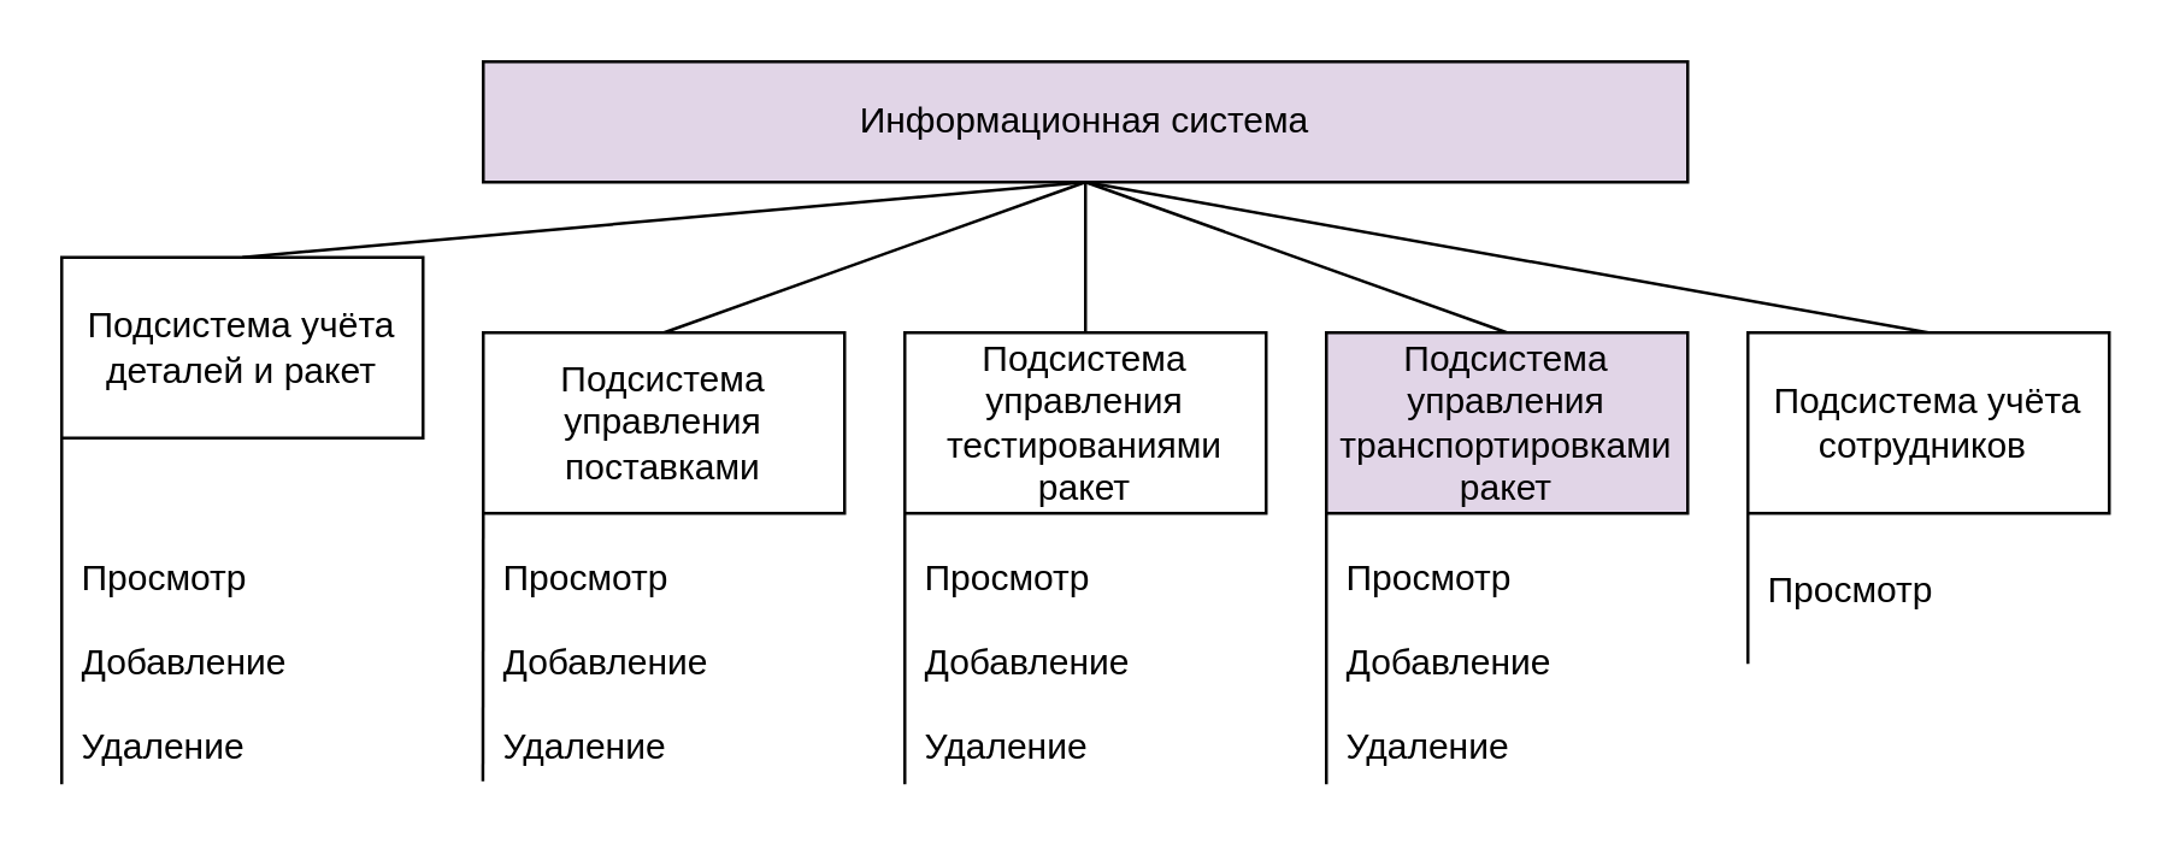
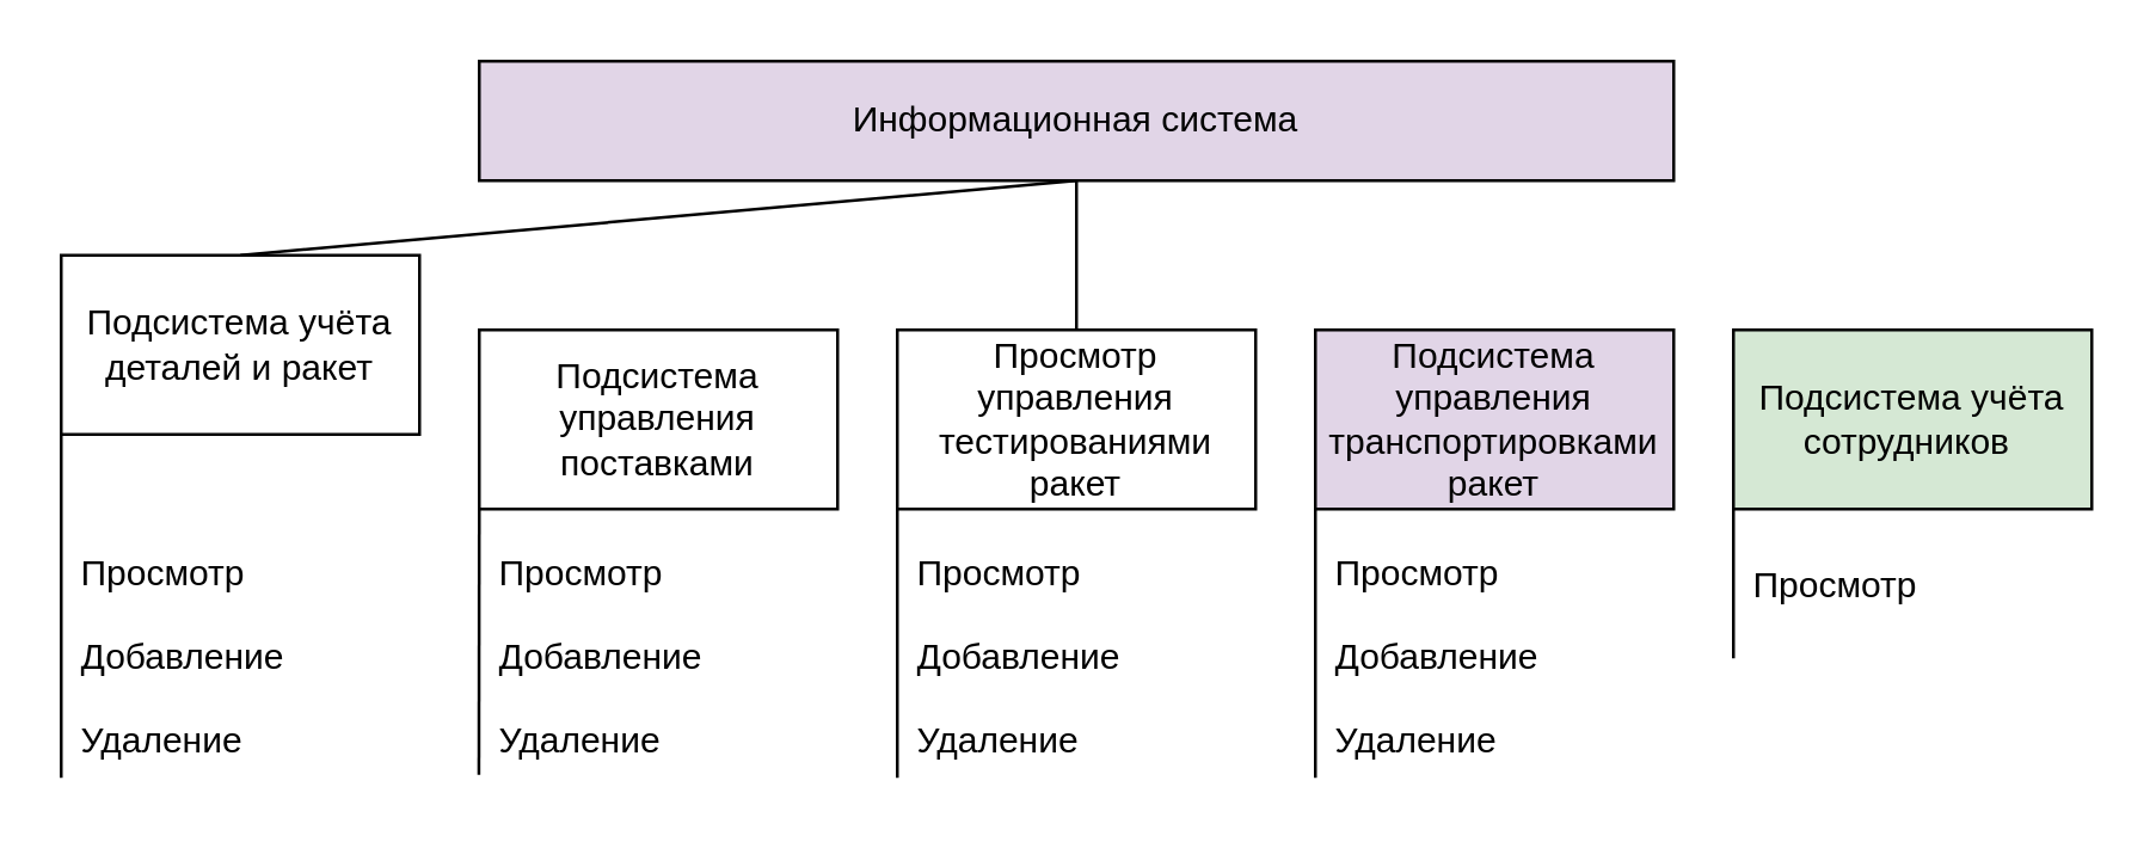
  <mxCell id="0" />
  <mxCell id="1" parent="0" />
  <mxCell id="2" style="rounded=0;orthogonalLoop=1;jettySize=auto;html=1;exitX=0.5;exitY=1;exitDx=0;exitDy=0;entryX=0.5;entryY=0;entryDx=0;entryDy=0;endArrow=none;startFill=0;" edge="1" parent="1" source="7" target="8"><mxGeometry relative="1" as="geometry" /></mxCell>
- <mxCell id="3" style="rounded=0;orthogonalLoop=1;jettySize=auto;html=1;exitX=0.5;exitY=1;exitDx=0;exitDy=0;entryX=0.5;entryY=0;entryDx=0;entryDy=0;endArrow=none;startFill=0;" edge="1" parent="1" source="7" target="10"><mxGeometry relative="1" as="geometry" /></mxCell>
- <mxCell id="4" style="rounded=0;orthogonalLoop=1;jettySize=auto;html=1;exitX=0.5;exitY=1;exitDx=0;exitDy=0;entryX=0.5;entryY=0;entryDx=0;entryDy=0;endArrow=none;startFill=0;" edge="1" parent="1" source="7" target="11"><mxGeometry relative="1" as="geometry" /></mxCell>
  <mxCell id="5" style="rounded=0;orthogonalLoop=1;jettySize=auto;html=1;exitX=0.5;exitY=1;exitDx=0;exitDy=0;entryX=0.5;entryY=0;entryDx=0;entryDy=0;endArrow=none;startFill=0;" edge="1" parent="1" source="7" target="9"><mxGeometry relative="1" as="geometry" /></mxCell>
- <mxCell id="6" style="rounded=0;orthogonalLoop=1;jettySize=auto;html=1;exitX=0.5;exitY=1;exitDx=0;exitDy=0;entryX=0.5;entryY=0;entryDx=0;entryDy=0;endArrow=none;startFill=0;" edge="1" parent="1" source="7" target="12"><mxGeometry relative="1" as="geometry" /></mxCell>
  <mxCell id="7" value="Информационная система" style="rounded=0;whiteSpace=wrap;html=1;fillColor=#e1d5e7;" vertex="1" parent="1"><mxGeometry x="160" y="20" width="400" height="40" as="geometry" /></mxCell>
  <mxCell id="8" value="Подсистема учёта деталей и ракет" style="rounded=0;whiteSpace=wrap;html=1;" vertex="1" parent="1"><mxGeometry x="20" y="85" width="120" height="60" as="geometry" /></mxCell>
- <mxCell id="9" value="Подсистема управления тестированиями ракет" style="rounded=0;whiteSpace=wrap;html=1;" vertex="1" parent="1"><mxGeometry x="300" y="110" width="120" height="60" as="geometry" /></mxCell>
+ <mxCell id="9" value="Просмотр управления тестированиями ракет" style="rounded=0;whiteSpace=wrap;html=1;" vertex="1" parent="1"><mxGeometry x="300" y="110" width="120" height="60" as="geometry" /></mxCell>
  <mxCell id="10" value="Подсистема управления поставками" style="rounded=0;whiteSpace=wrap;html=1;" vertex="1" parent="1"><mxGeometry x="160" y="110" width="120" height="60" as="geometry" /></mxCell>
  <mxCell id="11" value="Подсистема управления транспортировками ракет" style="rounded=0;whiteSpace=wrap;html=1;fillColor=#e1d5e7;" vertex="1" parent="1"><mxGeometry x="440" y="110" width="120" height="60" as="geometry" /></mxCell>
- <mxCell id="12" value="Подсистема учёта сотрудников&amp;nbsp;" style="rounded=0;whiteSpace=wrap;html=1;" vertex="1" parent="1"><mxGeometry x="580" y="110" width="120" height="60" as="geometry" /></mxCell>
+ <mxCell id="12" value="Подсистема учёта сотрудников&amp;nbsp;" style="rounded=0;whiteSpace=wrap;html=1;fillColor=#d5e8d4;" vertex="1" parent="1"><mxGeometry x="580" y="110" width="120" height="60" as="geometry" /></mxCell>
  <mxCell id="13" value="" style="endArrow=none;html=1;rounded=0;entryX=0;entryY=1;entryDx=0;entryDy=0;" edge="1" parent="1" target="8"><mxGeometry width="50" height="50" relative="1" as="geometry"><mxPoint x="20" y="260" as="sourcePoint" /><mxPoint x="110" y="230" as="targetPoint" /></mxGeometry></mxCell>
  <mxCell id="14" value="" style="endArrow=none;html=1;rounded=0;entryX=0;entryY=1;entryDx=0;entryDy=0;exitX=-0.001;exitY=0.958;exitDx=0;exitDy=0;exitPerimeter=0;" edge="1" parent="1" source="29"><mxGeometry width="50" height="50" relative="1" as="geometry"><mxPoint x="160" y="300" as="sourcePoint" /><mxPoint x="160" y="170" as="targetPoint" /></mxGeometry></mxCell>
  <mxCell id="15" value="" style="endArrow=none;html=1;rounded=0;entryX=0;entryY=1;entryDx=0;entryDy=0;" edge="1" parent="1"><mxGeometry width="50" height="50" relative="1" as="geometry"><mxPoint x="300" y="260" as="sourcePoint" /><mxPoint x="300" y="170" as="targetPoint" /></mxGeometry></mxCell>
  <mxCell id="16" value="" style="endArrow=none;html=1;rounded=0;entryX=0;entryY=1;entryDx=0;entryDy=0;" edge="1" parent="1"><mxGeometry width="50" height="50" relative="1" as="geometry"><mxPoint x="580" y="220" as="sourcePoint" /><mxPoint x="580" y="170" as="targetPoint" /></mxGeometry></mxCell>
  <mxCell id="17" value="" style="shape=table;startSize=0;container=1;collapsible=0;childLayout=tableLayout;fontSize=11;fillColor=none;strokeColor=none;" vertex="1" parent="1"><mxGeometry x="20" y="180" width="120" height="80" as="geometry" /></mxCell>
  <mxCell id="18" value="" style="shape=tableRow;horizontal=0;startSize=0;swimlaneHead=0;swimlaneBody=0;strokeColor=inherit;top=0;left=0;bottom=0;right=0;collapsible=0;dropTarget=0;fillColor=none;points=[[0,0.5],[1,0.5]];portConstraint=eastwest;fontSize=16;" vertex="1" parent="17"><mxGeometry width="120" height="24" as="geometry" /></mxCell>
  <mxCell id="19" value="Просмотр" style="shape=partialRectangle;html=1;whiteSpace=wrap;connectable=0;strokeColor=inherit;overflow=hidden;fillColor=none;top=0;left=0;bottom=0;right=0;pointerEvents=1;fontSize=12;align=left;spacingLeft=5;" vertex="1" parent="18"><mxGeometry width="120" height="24" as="geometry"><mxRectangle width="120" height="24" as="alternateBounds" /></mxGeometry></mxCell>
  <mxCell id="20" value="" style="shape=tableRow;horizontal=0;startSize=0;swimlaneHead=0;swimlaneBody=0;strokeColor=inherit;top=0;left=0;bottom=0;right=0;collapsible=0;dropTarget=0;fillColor=none;points=[[0,0.5],[1,0.5]];portConstraint=eastwest;fontSize=16;" vertex="1" parent="17"><mxGeometry y="24" width="120" height="32" as="geometry" /></mxCell>
  <mxCell id="21" value="Добавление" style="shape=partialRectangle;html=1;whiteSpace=wrap;connectable=0;strokeColor=inherit;overflow=hidden;fillColor=none;top=0;left=0;bottom=0;right=0;pointerEvents=1;fontSize=12;align=left;spacingLeft=5;" vertex="1" parent="20"><mxGeometry width="120" height="32" as="geometry"><mxRectangle width="120" height="32" as="alternateBounds" /></mxGeometry></mxCell>
  <mxCell id="22" value="" style="shape=tableRow;horizontal=0;startSize=0;swimlaneHead=0;swimlaneBody=0;strokeColor=inherit;top=0;left=0;bottom=0;right=0;collapsible=0;dropTarget=0;fillColor=none;points=[[0,0.5],[1,0.5]];portConstraint=eastwest;fontSize=16;" vertex="1" parent="17"><mxGeometry y="56" width="120" height="24" as="geometry" /></mxCell>
  <mxCell id="23" value="Удаление" style="shape=partialRectangle;html=1;whiteSpace=wrap;connectable=0;strokeColor=inherit;overflow=hidden;fillColor=none;top=0;left=0;bottom=0;right=0;pointerEvents=1;fontSize=12;align=left;spacingLeft=5;" vertex="1" parent="22"><mxGeometry width="120" height="24" as="geometry"><mxRectangle width="120" height="24" as="alternateBounds" /></mxGeometry></mxCell>
  <mxCell id="24" value="" style="shape=table;startSize=0;container=1;collapsible=0;childLayout=tableLayout;fontSize=11;fillColor=none;strokeColor=none;" vertex="1" parent="1"><mxGeometry x="160" y="180" width="120" height="80" as="geometry" /></mxCell>
  <mxCell id="25" value="" style="shape=tableRow;horizontal=0;startSize=0;swimlaneHead=0;swimlaneBody=0;strokeColor=inherit;top=0;left=0;bottom=0;right=0;collapsible=0;dropTarget=0;fillColor=none;points=[[0,0.5],[1,0.5]];portConstraint=eastwest;fontSize=16;" vertex="1" parent="24"><mxGeometry width="120" height="24" as="geometry" /></mxCell>
  <mxCell id="26" value="Просмотр" style="shape=partialRectangle;html=1;whiteSpace=wrap;connectable=0;strokeColor=inherit;overflow=hidden;fillColor=none;top=0;left=0;bottom=0;right=0;pointerEvents=1;fontSize=12;align=left;spacingLeft=5;" vertex="1" parent="25"><mxGeometry width="120" height="24" as="geometry"><mxRectangle width="120" height="24" as="alternateBounds" /></mxGeometry></mxCell>
  <mxCell id="27" value="" style="shape=tableRow;horizontal=0;startSize=0;swimlaneHead=0;swimlaneBody=0;strokeColor=inherit;top=0;left=0;bottom=0;right=0;collapsible=0;dropTarget=0;fillColor=none;points=[[0,0.5],[1,0.5]];portConstraint=eastwest;fontSize=16;" vertex="1" parent="24"><mxGeometry y="24" width="120" height="32" as="geometry" /></mxCell>
  <mxCell id="28" value="Добавление" style="shape=partialRectangle;html=1;whiteSpace=wrap;connectable=0;strokeColor=inherit;overflow=hidden;fillColor=none;top=0;left=0;bottom=0;right=0;pointerEvents=1;fontSize=12;align=left;spacingLeft=5;" vertex="1" parent="27"><mxGeometry width="120" height="32" as="geometry"><mxRectangle width="120" height="32" as="alternateBounds" /></mxGeometry></mxCell>
  <mxCell id="29" value="" style="shape=tableRow;horizontal=0;startSize=0;swimlaneHead=0;swimlaneBody=0;strokeColor=inherit;top=0;left=0;bottom=0;right=0;collapsible=0;dropTarget=0;fillColor=none;points=[[0,0.5],[1,0.5]];portConstraint=eastwest;fontSize=16;" vertex="1" parent="24"><mxGeometry y="56" width="120" height="24" as="geometry" /></mxCell>
  <mxCell id="30" value="Удаление" style="shape=partialRectangle;html=1;whiteSpace=wrap;connectable=0;strokeColor=inherit;overflow=hidden;fillColor=none;top=0;left=0;bottom=0;right=0;pointerEvents=1;fontSize=12;align=left;spacingLeft=5;" vertex="1" parent="29"><mxGeometry width="120" height="24" as="geometry"><mxRectangle width="120" height="24" as="alternateBounds" /></mxGeometry></mxCell>
  <mxCell id="31" value="" style="endArrow=none;html=1;rounded=0;entryX=0;entryY=1;entryDx=0;entryDy=0;" edge="1" parent="1"><mxGeometry width="50" height="50" relative="1" as="geometry"><mxPoint x="440" y="260" as="sourcePoint" /><mxPoint x="440" y="170" as="targetPoint" /></mxGeometry></mxCell>
  <mxCell id="32" value="" style="shape=table;startSize=0;container=1;collapsible=0;childLayout=tableLayout;fontSize=11;fillColor=none;strokeColor=none;" vertex="1" parent="1"><mxGeometry x="300" y="180" width="120" height="80" as="geometry" /></mxCell>
  <mxCell id="33" value="" style="shape=tableRow;horizontal=0;startSize=0;swimlaneHead=0;swimlaneBody=0;strokeColor=inherit;top=0;left=0;bottom=0;right=0;collapsible=0;dropTarget=0;fillColor=none;points=[[0,0.5],[1,0.5]];portConstraint=eastwest;fontSize=16;" vertex="1" parent="32"><mxGeometry width="120" height="24" as="geometry" /></mxCell>
  <mxCell id="34" value="Просмотр" style="shape=partialRectangle;html=1;whiteSpace=wrap;connectable=0;strokeColor=inherit;overflow=hidden;fillColor=none;top=0;left=0;bottom=0;right=0;pointerEvents=1;fontSize=12;align=left;spacingLeft=5;" vertex="1" parent="33"><mxGeometry width="120" height="24" as="geometry"><mxRectangle width="120" height="24" as="alternateBounds" /></mxGeometry></mxCell>
  <mxCell id="35" value="" style="shape=tableRow;horizontal=0;startSize=0;swimlaneHead=0;swimlaneBody=0;strokeColor=inherit;top=0;left=0;bottom=0;right=0;collapsible=0;dropTarget=0;fillColor=none;points=[[0,0.5],[1,0.5]];portConstraint=eastwest;fontSize=16;" vertex="1" parent="32"><mxGeometry y="24" width="120" height="32" as="geometry" /></mxCell>
  <mxCell id="36" value="Добавление" style="shape=partialRectangle;html=1;whiteSpace=wrap;connectable=0;strokeColor=inherit;overflow=hidden;fillColor=none;top=0;left=0;bottom=0;right=0;pointerEvents=1;fontSize=12;align=left;spacingLeft=5;" vertex="1" parent="35"><mxGeometry width="120" height="32" as="geometry"><mxRectangle width="120" height="32" as="alternateBounds" /></mxGeometry></mxCell>
  <mxCell id="37" value="" style="shape=tableRow;horizontal=0;startSize=0;swimlaneHead=0;swimlaneBody=0;strokeColor=inherit;top=0;left=0;bottom=0;right=0;collapsible=0;dropTarget=0;fillColor=none;points=[[0,0.5],[1,0.5]];portConstraint=eastwest;fontSize=16;" vertex="1" parent="32"><mxGeometry y="56" width="120" height="24" as="geometry" /></mxCell>
  <mxCell id="38" value="Удаление" style="shape=partialRectangle;html=1;whiteSpace=wrap;connectable=0;strokeColor=inherit;overflow=hidden;fillColor=none;top=0;left=0;bottom=0;right=0;pointerEvents=1;fontSize=12;align=left;spacingLeft=5;" vertex="1" parent="37"><mxGeometry width="120" height="24" as="geometry"><mxRectangle width="120" height="24" as="alternateBounds" /></mxGeometry></mxCell>
  <mxCell id="39" value="" style="shape=table;startSize=0;container=1;collapsible=0;childLayout=tableLayout;fontSize=11;fillColor=none;strokeColor=none;" vertex="1" parent="1"><mxGeometry x="440" y="180" width="120" height="80" as="geometry" /></mxCell>
  <mxCell id="40" value="" style="shape=tableRow;horizontal=0;startSize=0;swimlaneHead=0;swimlaneBody=0;strokeColor=inherit;top=0;left=0;bottom=0;right=0;collapsible=0;dropTarget=0;fillColor=none;points=[[0,0.5],[1,0.5]];portConstraint=eastwest;fontSize=16;" vertex="1" parent="39"><mxGeometry width="120" height="24" as="geometry" /></mxCell>
  <mxCell id="41" value="Просмотр" style="shape=partialRectangle;html=1;whiteSpace=wrap;connectable=0;strokeColor=inherit;overflow=hidden;fillColor=none;top=0;left=0;bottom=0;right=0;pointerEvents=1;fontSize=12;align=left;spacingLeft=5;" vertex="1" parent="40"><mxGeometry width="120" height="24" as="geometry"><mxRectangle width="120" height="24" as="alternateBounds" /></mxGeometry></mxCell>
  <mxCell id="42" value="" style="shape=tableRow;horizontal=0;startSize=0;swimlaneHead=0;swimlaneBody=0;strokeColor=inherit;top=0;left=0;bottom=0;right=0;collapsible=0;dropTarget=0;fillColor=none;points=[[0,0.5],[1,0.5]];portConstraint=eastwest;fontSize=16;" vertex="1" parent="39"><mxGeometry y="24" width="120" height="32" as="geometry" /></mxCell>
  <mxCell id="43" value="Добавление" style="shape=partialRectangle;html=1;whiteSpace=wrap;connectable=0;strokeColor=inherit;overflow=hidden;fillColor=none;top=0;left=0;bottom=0;right=0;pointerEvents=1;fontSize=12;align=left;spacingLeft=5;" vertex="1" parent="42"><mxGeometry width="120" height="32" as="geometry"><mxRectangle width="120" height="32" as="alternateBounds" /></mxGeometry></mxCell>
  <mxCell id="44" value="" style="shape=tableRow;horizontal=0;startSize=0;swimlaneHead=0;swimlaneBody=0;strokeColor=inherit;top=0;left=0;bottom=0;right=0;collapsible=0;dropTarget=0;fillColor=none;points=[[0,0.5],[1,0.5]];portConstraint=eastwest;fontSize=16;" vertex="1" parent="39"><mxGeometry y="56" width="120" height="24" as="geometry" /></mxCell>
  <mxCell id="45" value="Удаление" style="shape=partialRectangle;html=1;whiteSpace=wrap;connectable=0;strokeColor=inherit;overflow=hidden;fillColor=none;top=0;left=0;bottom=0;right=0;pointerEvents=1;fontSize=12;align=left;spacingLeft=5;" vertex="1" parent="44"><mxGeometry width="120" height="24" as="geometry"><mxRectangle width="120" height="24" as="alternateBounds" /></mxGeometry></mxCell>
  <mxCell id="46" value="" style="shape=table;startSize=0;container=1;collapsible=0;childLayout=tableLayout;fontSize=11;fillColor=none;strokeColor=none;" vertex="1" parent="1"><mxGeometry x="580" y="184" width="120" height="76" as="geometry" /></mxCell>
  <mxCell id="47" value="" style="shape=tableRow;horizontal=0;startSize=0;swimlaneHead=0;swimlaneBody=0;strokeColor=inherit;top=0;left=0;bottom=0;right=0;collapsible=0;dropTarget=0;fillColor=none;points=[[0,0.5],[1,0.5]];portConstraint=eastwest;fontSize=16;" vertex="1" parent="46"><mxGeometry width="120" height="24" as="geometry" /></mxCell>
  <mxCell id="48" value="Просмотр" style="shape=partialRectangle;html=1;whiteSpace=wrap;connectable=0;strokeColor=inherit;overflow=hidden;fillColor=none;top=0;left=0;bottom=0;right=0;pointerEvents=1;fontSize=12;align=left;spacingLeft=5;" vertex="1" parent="47"><mxGeometry width="120" height="24" as="geometry"><mxRectangle width="120" height="24" as="alternateBounds" /></mxGeometry></mxCell>
  <mxCell id="49" value="" style="shape=tableRow;horizontal=0;startSize=0;swimlaneHead=0;swimlaneBody=0;strokeColor=inherit;top=0;left=0;bottom=0;right=0;collapsible=0;dropTarget=0;fillColor=none;points=[[0,0.5],[1,0.5]];portConstraint=eastwest;fontSize=16;" vertex="1" parent="46"><mxGeometry y="24" width="120" height="32" as="geometry" /></mxCell>
  <mxCell id="50" value="" style="shape=partialRectangle;html=1;whiteSpace=wrap;connectable=0;strokeColor=inherit;overflow=hidden;fillColor=none;top=0;left=0;bottom=0;right=0;pointerEvents=1;fontSize=12;align=left;spacingLeft=5;" vertex="1" parent="49"><mxGeometry width="120" height="32" as="geometry"><mxRectangle width="120" height="32" as="alternateBounds" /></mxGeometry></mxCell>
  <mxCell id="51" value="" style="shape=tableRow;horizontal=0;startSize=0;swimlaneHead=0;swimlaneBody=0;strokeColor=inherit;top=0;left=0;bottom=0;right=0;collapsible=0;dropTarget=0;fillColor=none;points=[[0,0.5],[1,0.5]];portConstraint=eastwest;fontSize=16;" vertex="1" parent="46"><mxGeometry y="56" width="120" height="20" as="geometry" /></mxCell>
  <mxCell id="52" value="" style="shape=partialRectangle;html=1;whiteSpace=wrap;connectable=0;strokeColor=inherit;overflow=hidden;fillColor=none;top=0;left=0;bottom=0;right=0;pointerEvents=1;fontSize=12;align=left;spacingLeft=5;" vertex="1" parent="51"><mxGeometry width="120" height="20" as="geometry"><mxRectangle width="120" height="20" as="alternateBounds" /></mxGeometry></mxCell>
